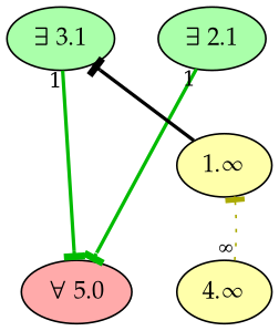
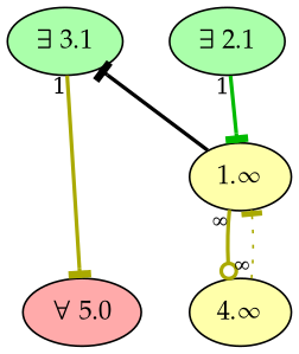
  digraph {
    rankdir=TB
    node [fillcolor="#AAFFAA" fontname=Palatino fontsize=14 style=filled]
    edge [arrowhead=tee color="#00BB00" dir=forward fontsize=12 labeldistance=1.5 style=bold taillabel=1]
    n1 [fillcolor="#FFAAAA" label="∀ 5.0"]
    n2 [label="∃ 3.1"]
    n3 [label="∃ 2.1"]
    n4 [fillcolor="#FFFFAA" label="1.∞"]
    n5 [fillcolor="#FFFFAA" label="4.∞"]
    subgraph sub_1 {
      rank=max
      n1
    }
    subgraph sub_2 {
      rank=min
      n2
      n3
    }
-   n2 -> n1
-   n3 -> n1
+   n2 -> n1 [color="#AAAA00"]
+   n3 -> n4
    n4 -> n2 [color=black constraint=false taillabel=""]
+   n4 -> n5 [arrowhead=odot color="#AAAA00" taillabel="∞"]
    n5 -> n4 [color="#AAAA00" style=dotted taillabel="∞"]
  }
